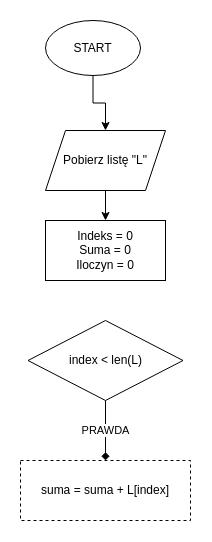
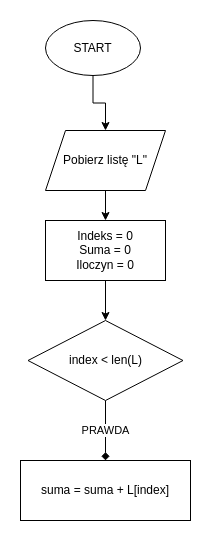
  <mxCell id="0" />
  <mxCell id="1" parent="0" />
  <mxCell id="2" value="" style="edgeStyle=orthogonalEdgeStyle;rounded=0;orthogonalLoop=1;jettySize=auto;html=1;" edge="1" parent="1" source="3" target="5"><mxGeometry relative="1" as="geometry" /></mxCell>
  <mxCell id="3" value="START" style="ellipse;whiteSpace=wrap;html=1;" vertex="1" parent="1"><mxGeometry x="45" y="20" width="95" height="55" as="geometry" /></mxCell>
  <mxCell id="4" value="" style="edgeStyle=orthogonalEdgeStyle;rounded=0;orthogonalLoop=1;jettySize=auto;html=1;" edge="1" parent="1" source="5" target="7"><mxGeometry relative="1" as="geometry" /></mxCell>
  <mxCell id="5" value="Pobierz listę &quot;L&quot;" style="shape=parallelogram;perimeter=parallelogramPerimeter;whiteSpace=wrap;html=1;fixedSize=1;" vertex="1" parent="1"><mxGeometry x="45" y="130" width="120" height="60" as="geometry" /></mxCell>
+ <mxCell id="6" value="" style="edgeStyle=orthogonalEdgeStyle;rounded=0;orthogonalLoop=1;jettySize=auto;html=1;" edge="1" parent="1" source="7" target="9"><mxGeometry relative="1" as="geometry" /></mxCell>
  <mxCell id="7" value="Indeks = 0&lt;br&gt;Suma = 0&lt;br&gt;Iloczyn = 0" style="rounded=0;whiteSpace=wrap;html=1;align=center;" vertex="1" parent="1"><mxGeometry x="45" y="220" width="120" height="60" as="geometry" /></mxCell>
  <mxCell id="8" value="PRAWDA" style="edgeStyle=orthogonalEdgeStyle;rounded=0;orthogonalLoop=1;jettySize=auto;html=1;endArrow=diamond;" edge="1" parent="1" source="9" target="10"><mxGeometry relative="1" as="geometry" /></mxCell>
  <mxCell id="9" value="index &amp;lt; len(L)" style="rhombus;whiteSpace=wrap;html=1;" vertex="1" parent="1"><mxGeometry x="27.5" y="320" width="155" height="80" as="geometry" /></mxCell>
- <mxCell id="10" value="suma = suma + L[index]&lt;br&gt;" style="rounded=0;whiteSpace=wrap;html=1;dashed=1;" vertex="1" parent="1"><mxGeometry x="20" y="460" width="170" height="60" as="geometry" /></mxCell>
+ <mxCell id="10" value="suma = suma + L[index]&lt;br&gt;" style="rounded=0;whiteSpace=wrap;html=1;" vertex="1" parent="1"><mxGeometry x="20" y="460" width="170" height="60" as="geometry" /></mxCell>
